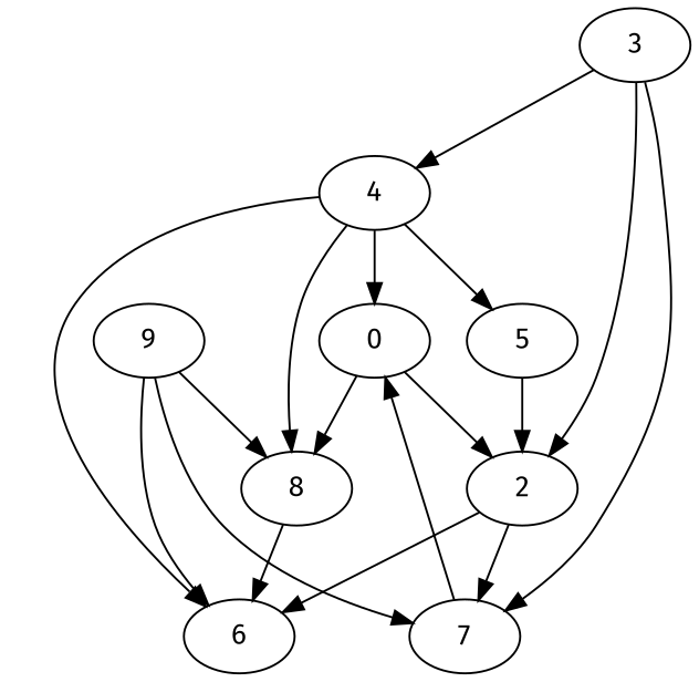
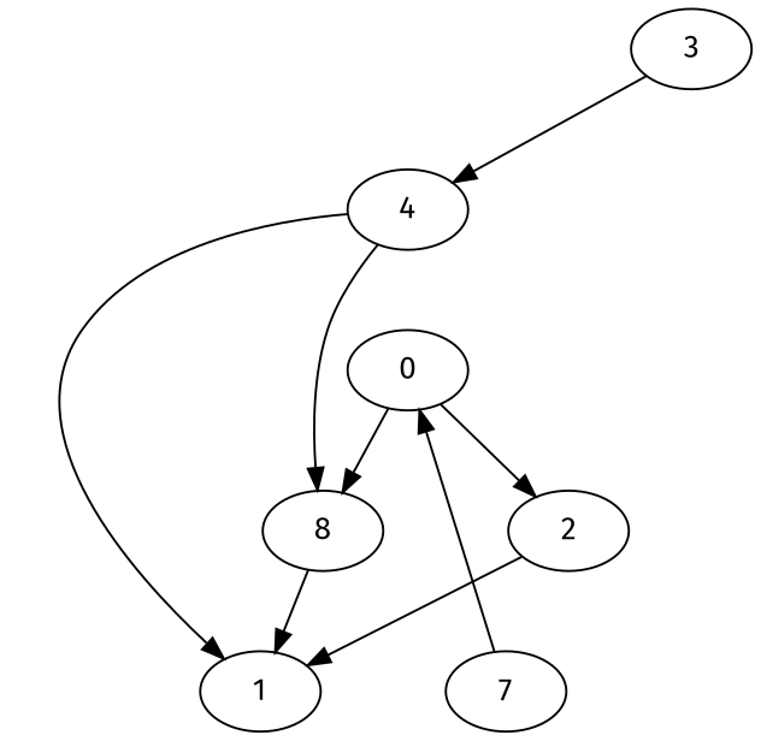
  strict digraph {
    fontname="Fira Sans"
    node [fontname="Fira Sans"]
    edge [fontname="Fira Sans"]
    0
    8
    2
-   6
-   5
+   6 [label=1]
    7
    3
    4
-   9
    0 -> 8
    0 -> 2
    8 -> 6
    2 -> 6
-   2 -> 7
-   5 -> 2
    7 -> 0
-   3 -> 2
-   3 -> 7
    3 -> 4
-   4 -> 0
    4 -> 8
    4 -> 6
-   4 -> 5
-   9 -> 8
-   9 -> 6
-   9 -> 7
  }
